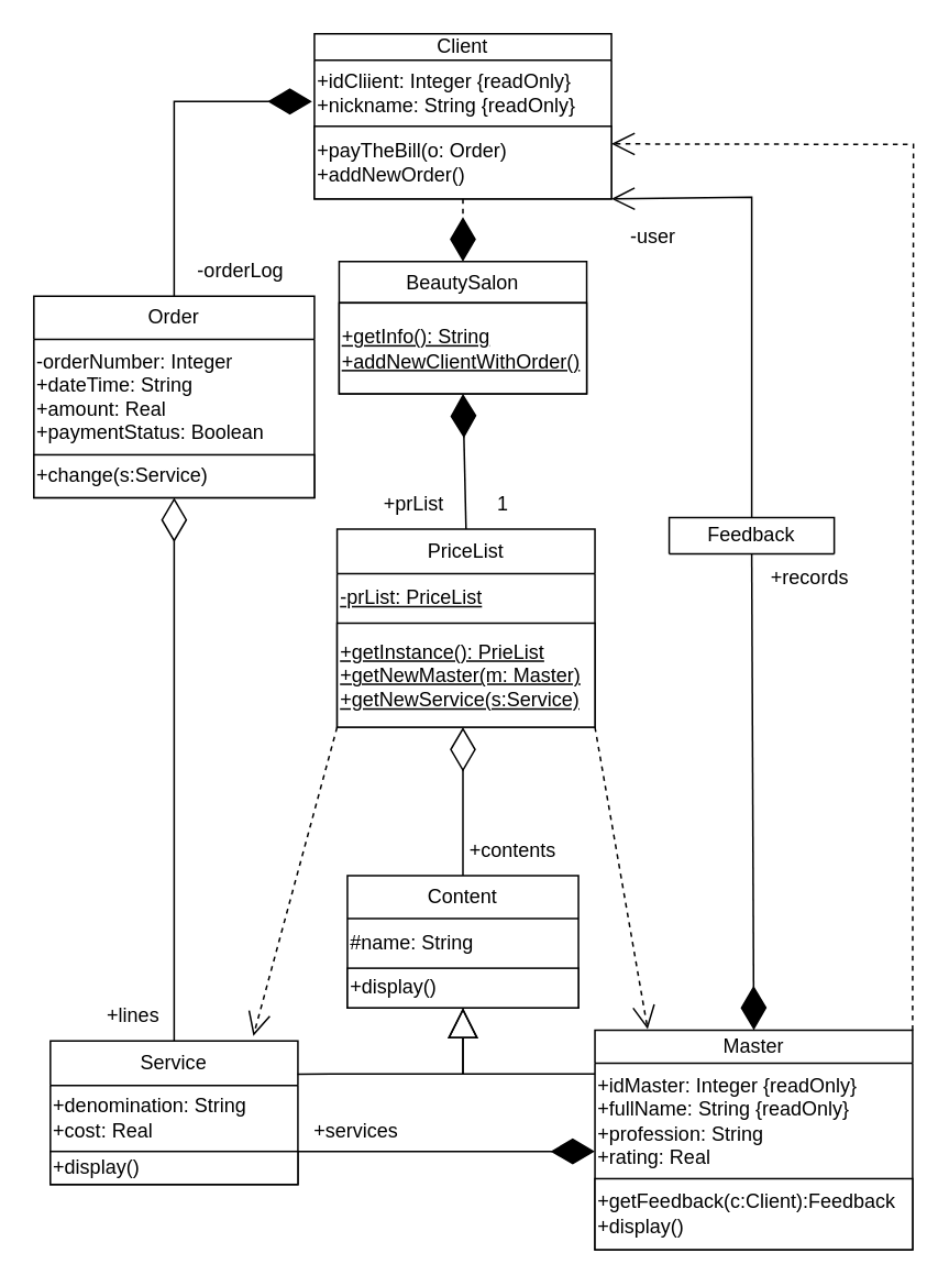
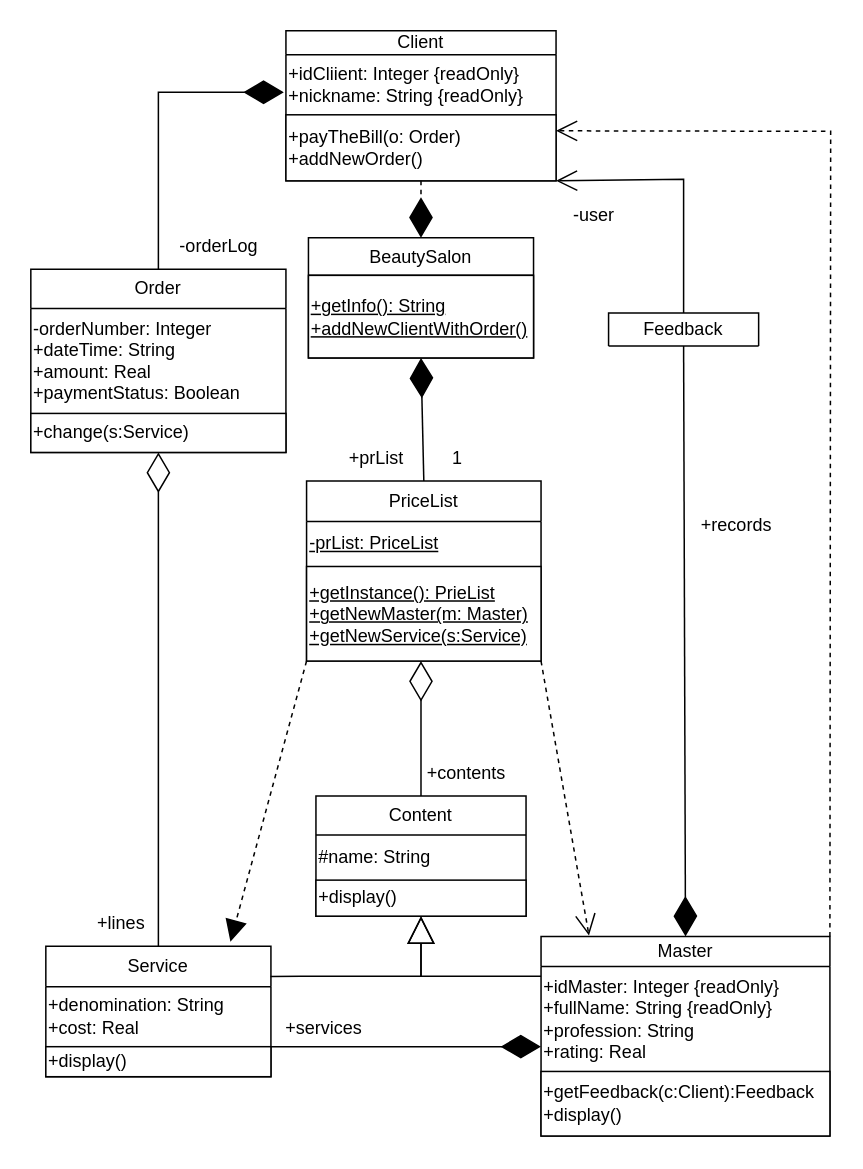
  <mxCell id="0" />
  <mxCell id="1" parent="0" />
  <mxCell id="2" value="Order" style="swimlane;fontStyle=0;childLayout=stackLayout;horizontal=1;startSize=26;fillColor=none;horizontalStack=0;resizeParent=1;resizeParentMax=0;resizeLast=0;collapsible=1;marginBottom=0;whiteSpace=wrap;html=1;" parent="1" vertex="1"><mxGeometry x="20" y="179" width="170" height="122" as="geometry"><mxRectangle x="470" y="233" width="70" height="30" as="alternateBounds" /></mxGeometry></mxCell>
  <mxCell id="3" value="&lt;div style=&quot;&quot;&gt;-orderN&lt;span style=&quot;background-color: initial;&quot;&gt;umber: Integer&lt;/span&gt;&lt;/div&gt;&lt;div style=&quot;&quot;&gt;&lt;div style=&quot;&quot;&gt;&lt;span style=&quot;background-color: initial;&quot;&gt;+dateTime: String&lt;/span&gt;&lt;/div&gt;&lt;span style=&quot;background-color: initial;&quot;&gt;&lt;div style=&quot;&quot;&gt;&lt;span style=&quot;background-color: initial;&quot;&gt;+amount: Real&lt;br&gt;+&lt;/span&gt;paymentStatus: Boolean&lt;/div&gt;&lt;/span&gt;&lt;/div&gt;" style="text;html=1;align=left;verticalAlign=middle;resizable=0;points=[];autosize=1;strokeColor=none;fillColor=none;" parent="2" vertex="1"><mxGeometry y="26" width="170" height="70" as="geometry" /></mxCell>
  <mxCell id="4" value="+change(s:Service)" style="whiteSpace=wrap;html=1;align=left;" parent="2" vertex="1"><mxGeometry y="96" width="170" height="26" as="geometry" /></mxCell>
  <mxCell id="5" value="Service" style="swimlane;fontStyle=0;childLayout=stackLayout;horizontal=1;startSize=27;fillColor=none;horizontalStack=0;resizeParent=1;resizeParentMax=0;resizeLast=0;collapsible=1;marginBottom=0;whiteSpace=wrap;html=1;" parent="1" vertex="1"><mxGeometry x="30" y="630" width="150" height="87" as="geometry" /></mxCell>
  <mxCell id="6" value="+denomination: String&lt;br&gt;+cost: Real" style="text;html=1;align=left;verticalAlign=middle;resizable=0;points=[];autosize=1;strokeColor=none;fillColor=none;" parent="5" vertex="1"><mxGeometry y="27" width="150" height="40" as="geometry" /></mxCell>
  <mxCell id="7" value="+display()" style="rounded=0;whiteSpace=wrap;html=1;align=left;" parent="5" vertex="1"><mxGeometry y="67" width="150" height="20" as="geometry" /></mxCell>
  <mxCell id="8" value="Master" style="swimlane;fontStyle=0;childLayout=stackLayout;horizontal=1;startSize=20;fillColor=none;horizontalStack=0;resizeParent=1;resizeParentMax=0;resizeLast=0;collapsible=1;marginBottom=0;whiteSpace=wrap;html=1;" parent="1" vertex="1"><mxGeometry x="360" y="623.5" width="192.5" height="133" as="geometry"><mxRectangle x="320" y="363" width="80" height="52" as="alternateBounds" /></mxGeometry></mxCell>
  <mxCell id="9" value="+idMaster: Integer {readOnly}&lt;br&gt;+fullName: String {readOnly}&lt;br&gt;+profession: String&amp;nbsp;&lt;br&gt;+rating: Real&amp;nbsp;" style="text;html=1;align=left;verticalAlign=middle;resizable=0;points=[];autosize=1;strokeColor=none;fillColor=none;" parent="8" vertex="1"><mxGeometry y="20" width="192.5" height="70" as="geometry" /></mxCell>
  <mxCell id="10" value="+getFeedback(c:Client):Feedback&lt;br&gt;+display()" style="rounded=0;whiteSpace=wrap;html=1;align=left;" parent="8" vertex="1"><mxGeometry y="90" width="192.5" height="43" as="geometry" /></mxCell>
  <mxCell id="11" value="Client" style="swimlane;fontStyle=0;childLayout=stackLayout;horizontal=1;startSize=16;fillColor=none;horizontalStack=0;resizeParent=1;resizeParentMax=0;resizeLast=0;collapsible=1;marginBottom=0;whiteSpace=wrap;html=1;" parent="1" vertex="1"><mxGeometry x="190" y="20" width="180" height="100" as="geometry"><mxRectangle x="317.5" y="177" width="70" height="30" as="alternateBounds" /></mxGeometry></mxCell>
  <mxCell id="12" value="+idCliient: Integer {readOnly}&lt;br&gt;+nickname: String {readOnly}" style="text;html=1;align=left;verticalAlign=middle;resizable=0;points=[];autosize=1;strokeColor=none;fillColor=none;" parent="11" vertex="1"><mxGeometry y="16" width="180" height="40" as="geometry" /></mxCell>
  <mxCell id="13" value="+payTheBill(o: Order)&lt;br&gt;+addNewOrder()" style="whiteSpace=wrap;html=1;align=left;" parent="11" vertex="1"><mxGeometry y="56" width="180" height="44" as="geometry" /></mxCell>
  <mxCell id="14" value="BeautySalon" style="swimlane;fontStyle=0;childLayout=stackLayout;horizontal=1;startSize=25;fillColor=none;horizontalStack=0;resizeParent=1;resizeParentMax=0;resizeLast=0;collapsible=1;marginBottom=0;whiteSpace=wrap;html=1;" parent="1" vertex="1"><mxGeometry x="205" y="158" width="150" height="80" as="geometry" /></mxCell>
  <mxCell id="15" value="&lt;u&gt;+getInfo(): String&lt;br&gt;+addNewClientWithOrder()&lt;br&gt;&lt;/u&gt;" style="rounded=0;whiteSpace=wrap;html=1;align=left;" parent="14" vertex="1"><mxGeometry y="25" width="150" height="55" as="geometry" /></mxCell>
  <mxCell id="16" value="" style="endArrow=diamondThin;endFill=1;endSize=24;html=1;rounded=0;entryX=0.5;entryY=0;entryDx=0;entryDy=0;exitX=0.5;exitY=1;exitDx=0;exitDy=0;dashed=1;" parent="1" source="11" target="14" edge="1"><mxGeometry width="160" relative="1" as="geometry"><mxPoint x="170" y="270" as="sourcePoint" /><mxPoint x="207.5" y="104" as="targetPoint" /></mxGeometry></mxCell>
- <mxCell id="17" value="Feedback" style="swimlane;fontStyle=0;childLayout=stackLayout;horizontal=1;startSize=32;fillColor=none;horizontalStack=0;resizeParent=1;resizeParentMax=0;resizeLast=0;collapsible=1;marginBottom=0;whiteSpace=wrap;html=1;" parent="1" vertex="1"><mxGeometry x="405" y="313" width="100" height="22" as="geometry"><mxRectangle x="440" y="262" width="90" height="30" as="alternateBounds" /></mxGeometry></mxCell>
+ <mxCell id="17" value="Feedback" style="swimlane;fontStyle=0;childLayout=stackLayout;horizontal=1;startSize=32;fillColor=none;horizontalStack=0;resizeParent=1;resizeParentMax=0;resizeLast=0;collapsible=1;marginBottom=0;whiteSpace=wrap;html=1;" parent="1" vertex="1"><mxGeometry x="405" y="208" width="100" height="22" as="geometry"><mxRectangle x="440" y="262" width="90" height="30" as="alternateBounds" /></mxGeometry></mxCell>
  <mxCell id="18" value="" style="endArrow=diamondThin;endFill=1;endSize=24;html=1;rounded=0;entryX=0.5;entryY=0;entryDx=0;entryDy=0;exitX=0.5;exitY=1;exitDx=0;exitDy=0;" parent="1" source="17" target="8" edge="1"><mxGeometry width="160" relative="1" as="geometry"><mxPoint x="340" y="279.5" as="sourcePoint" /><mxPoint x="350" y="309.5" as="targetPoint" /></mxGeometry></mxCell>
  <mxCell id="19" value="" style="endArrow=diamondThin;endFill=1;endSize=24;html=1;rounded=0;exitX=0.5;exitY=0;exitDx=0;exitDy=0;entryX=-0.008;entryY=0.624;entryDx=0;entryDy=0;entryPerimeter=0;" parent="1" source="2" target="12" edge="1"><mxGeometry width="160" relative="1" as="geometry"><mxPoint x="317.5" y="134" as="sourcePoint" /><mxPoint x="100" y="70" as="targetPoint" /><Array as="points"><mxPoint x="105" y="61" /></Array></mxGeometry></mxCell>
  <mxCell id="20" value="PriceList" style="swimlane;fontStyle=0;childLayout=stackLayout;horizontal=1;startSize=27;fillColor=none;horizontalStack=0;resizeParent=1;resizeParentMax=0;resizeLast=0;collapsible=1;marginBottom=0;whiteSpace=wrap;html=1;" parent="1" vertex="1"><mxGeometry x="203.75" y="320" width="156.25" height="120" as="geometry" /></mxCell>
  <mxCell id="21" value="&lt;div style=&quot;&quot;&gt;&lt;span style=&quot;background-color: initial;&quot;&gt;&lt;u&gt;-prList: PriceList&lt;/u&gt;&lt;/span&gt;&lt;/div&gt;" style="text;html=1;align=left;verticalAlign=middle;resizable=0;points=[];autosize=1;strokeColor=none;fillColor=none;" parent="20" vertex="1"><mxGeometry y="27" width="156.25" height="30" as="geometry" /></mxCell>
  <mxCell id="22" value="&lt;div&gt;&lt;u&gt;+getInstance(): PrieList&lt;/u&gt;&lt;/div&gt;&lt;div&gt;&lt;u&gt;+getNewMaster(m: Master)&lt;/u&gt;&lt;/div&gt;&lt;div&gt;&lt;u&gt;+getNewService(s:Service)&lt;br&gt;&lt;/u&gt;&lt;/div&gt;" style="rounded=0;whiteSpace=wrap;html=1;align=left;" parent="20" vertex="1"><mxGeometry y="57" width="156.25" height="63" as="geometry" /></mxCell>
  <mxCell id="23" value="" style="endArrow=diamondThin;endFill=1;endSize=24;html=1;rounded=0;exitX=0.5;exitY=0;exitDx=0;exitDy=0;entryX=0.5;entryY=1;entryDx=0;entryDy=0;" parent="1" source="20" target="14" edge="1"><mxGeometry width="160" relative="1" as="geometry"><mxPoint x="335" y="359" as="sourcePoint" /><mxPoint x="282" y="270" as="targetPoint" /></mxGeometry></mxCell>
  <mxCell id="24" value="" style="endArrow=diamondThin;endFill=0;endSize=24;html=1;rounded=0;exitX=0.5;exitY=0;exitDx=0;exitDy=0;entryX=0.5;entryY=1;entryDx=0;entryDy=0;" parent="1" source="5" target="4" edge="1"><mxGeometry width="160" relative="1" as="geometry"><mxPoint x="0" y="292.5" as="sourcePoint" /><mxPoint x="50" y="292.5" as="targetPoint" /></mxGeometry></mxCell>
  <mxCell id="25" value="" style="endArrow=diamondThin;endFill=1;endSize=24;html=1;rounded=0;exitX=1;exitY=0;exitDx=0;exitDy=0;entryX=1;entryY=0.9;entryDx=0;entryDy=0;entryPerimeter=0;" parent="1" source="7" edge="1"><mxGeometry width="160" relative="1" as="geometry"><mxPoint x="292.5" y="352" as="sourcePoint" /><mxPoint x="360" y="697" as="targetPoint" /></mxGeometry></mxCell>
  <mxCell id="26" value="-user" style="text;html=1;align=center;verticalAlign=middle;resizable=0;points=[];autosize=1;strokeColor=none;fillColor=none;" parent="1" vertex="1"><mxGeometry x="370" y="128" width="50" height="30" as="geometry" /></mxCell>
  <mxCell id="27" value="+records" style="text;html=1;align=center;verticalAlign=middle;resizable=0;points=[];autosize=1;strokeColor=none;fillColor=none;" parent="1" vertex="1"><mxGeometry x="455" y="335" width="70" height="30" as="geometry" /></mxCell>
  <mxCell id="28" value="-orderLog" style="text;html=1;align=center;verticalAlign=middle;resizable=0;points=[];autosize=1;strokeColor=none;fillColor=none;" parent="1" vertex="1"><mxGeometry x="105" y="149" width="80" height="30" as="geometry" /></mxCell>
  <mxCell id="29" value="+lines" style="text;html=1;align=center;verticalAlign=middle;resizable=0;points=[];autosize=1;strokeColor=none;fillColor=none;" parent="1" vertex="1"><mxGeometry x="50" y="600" width="60" height="30" as="geometry" /></mxCell>
  <mxCell id="30" value="Content" style="swimlane;fontStyle=0;childLayout=stackLayout;horizontal=1;startSize=26;fillColor=none;horizontalStack=0;resizeParent=1;resizeParentMax=0;resizeLast=0;collapsible=1;marginBottom=0;whiteSpace=wrap;html=1;" parent="1" vertex="1"><mxGeometry x="210" y="530" width="140" height="80" as="geometry" /></mxCell>
  <mxCell id="31" value="#name: String" style="text;html=1;align=left;verticalAlign=middle;resizable=0;points=[];autosize=1;strokeColor=none;fillColor=none;" parent="30" vertex="1"><mxGeometry y="26" width="140" height="30" as="geometry" /></mxCell>
  <mxCell id="32" value="+display()" style="rounded=0;whiteSpace=wrap;html=1;align=left;" parent="30" vertex="1"><mxGeometry y="56" width="140" height="24" as="geometry" /></mxCell>
  <mxCell id="33" value="" style="endArrow=diamondThin;endFill=0;endSize=24;html=1;rounded=0;exitX=0.5;exitY=0;exitDx=0;exitDy=0;" parent="1" source="30" edge="1"><mxGeometry width="160" relative="1" as="geometry"><mxPoint x="140" y="339.5" as="sourcePoint" /><mxPoint x="280" y="440" as="targetPoint" /></mxGeometry></mxCell>
  <mxCell id="34" value="" style="endArrow=block;endSize=16;endFill=0;html=1;rounded=0;entryX=0.5;entryY=1;entryDx=0;entryDy=0;exitX=0.998;exitY=0.232;exitDx=0;exitDy=0;exitPerimeter=0;" parent="1" source="5" target="32" edge="1"><mxGeometry width="160" relative="1" as="geometry"><mxPoint x="190" y="660" as="sourcePoint" /><mxPoint x="280" y="630" as="targetPoint" /><Array as="points"><mxPoint x="200" y="650" /><mxPoint x="280" y="650" /></Array></mxGeometry></mxCell>
  <mxCell id="35" value="" style="endArrow=block;endSize=16;endFill=0;html=1;rounded=0;entryX=0.5;entryY=1;entryDx=0;entryDy=0;" parent="1" target="32" edge="1"><mxGeometry width="160" relative="1" as="geometry"><mxPoint x="360" y="650" as="sourcePoint" /><mxPoint x="280" y="630" as="targetPoint" /><Array as="points"><mxPoint x="350" y="650" /><mxPoint x="280" y="650" /></Array></mxGeometry></mxCell>
  <mxCell id="36" value="1" style="text;html=1;align=center;verticalAlign=middle;resizable=0;points=[];autosize=1;strokeColor=none;fillColor=none;" parent="1" vertex="1"><mxGeometry x="289" y="290" width="30" height="30" as="geometry" /></mxCell>
  <mxCell id="37" value="+contents" style="text;html=1;align=center;verticalAlign=middle;resizable=0;points=[];autosize=1;strokeColor=none;fillColor=none;" parent="1" vertex="1"><mxGeometry x="270" y="500" width="80" height="30" as="geometry" /></mxCell>
  <mxCell id="38" value="+services" style="text;html=1;align=center;verticalAlign=middle;resizable=0;points=[];autosize=1;strokeColor=none;fillColor=none;" parent="1" vertex="1"><mxGeometry x="180" y="670" width="70" height="30" as="geometry" /></mxCell>
  <mxCell id="39" value="" style="endArrow=open;endSize=12;dashed=1;html=1;rounded=0;exitX=1;exitY=1;exitDx=0;exitDy=0;entryX=0.166;entryY=-0.004;entryDx=0;entryDy=0;entryPerimeter=0;" parent="1" source="22" target="8" edge="1"><mxGeometry width="160" relative="1" as="geometry"><mxPoint y="423" as="sourcePoint" x="-110" /><mxPoint x="50" y="423" as="targetPoint" /></mxGeometry></mxCell>
- <mxCell id="40" value="" style="endArrow=open;endSize=12;dashed=1;html=1;rounded=0;exitX=0;exitY=1;exitDx=0;exitDy=0;entryX=0.82;entryY=-0.034;entryDx=0;entryDy=0;entryPerimeter=0;" parent="1" source="20" target="5" edge="1"><mxGeometry width="160" relative="1" as="geometry"><mxPoint x="190" y="429.5" as="sourcePoint" /><mxPoint x="60" y="433" as="targetPoint" /></mxGeometry></mxCell>
+ <mxCell id="40" value="" style="endArrow=block;endSize=12;dashed=1;html=1;rounded=0;exitX=0;exitY=1;exitDx=0;exitDy=0;entryX=0.82;entryY=-0.034;entryDx=0;entryDy=0;entryPerimeter=0;" parent="1" source="20" target="5" edge="1"><mxGeometry width="160" relative="1" as="geometry"><mxPoint x="190" y="429.5" as="sourcePoint" /><mxPoint x="60" y="433" as="targetPoint" /></mxGeometry></mxCell>
  <mxCell id="41" value="" style="endArrow=open;endFill=1;endSize=12;html=1;rounded=0;exitX=0.5;exitY=0;exitDx=0;exitDy=0;" parent="1" source="17" edge="1"><mxGeometry width="160" relative="1" as="geometry"><mxPoint x="220" y="500" as="sourcePoint" /><mxPoint x="370" y="120" as="targetPoint" /><Array as="points"><mxPoint x="455" y="119" /></Array></mxGeometry></mxCell>
  <mxCell id="42" value="" style="endArrow=open;endSize=12;dashed=1;html=1;rounded=0;exitX=1;exitY=0;exitDx=0;exitDy=0;entryX=1;entryY=0.442;entryDx=0;entryDy=0;entryPerimeter=0;" parent="1" source="8" edge="1"><mxGeometry width="160" relative="1" as="geometry"><mxPoint x="532.572" y="585.303" as="sourcePoint" /><mxPoint x="370" y="86.68" as="targetPoint" /><Array as="points"><mxPoint x="553" y="87" /></Array></mxGeometry></mxCell>
  <mxCell id="43" value="&lt;div&gt;+prList&lt;/div&gt;" style="text;html=1;align=center;verticalAlign=middle;resizable=0;points=[];autosize=1;strokeColor=none;fillColor=none;" parent="1" vertex="1"><mxGeometry x="220" y="290" width="60" height="30" as="geometry" /></mxCell>
